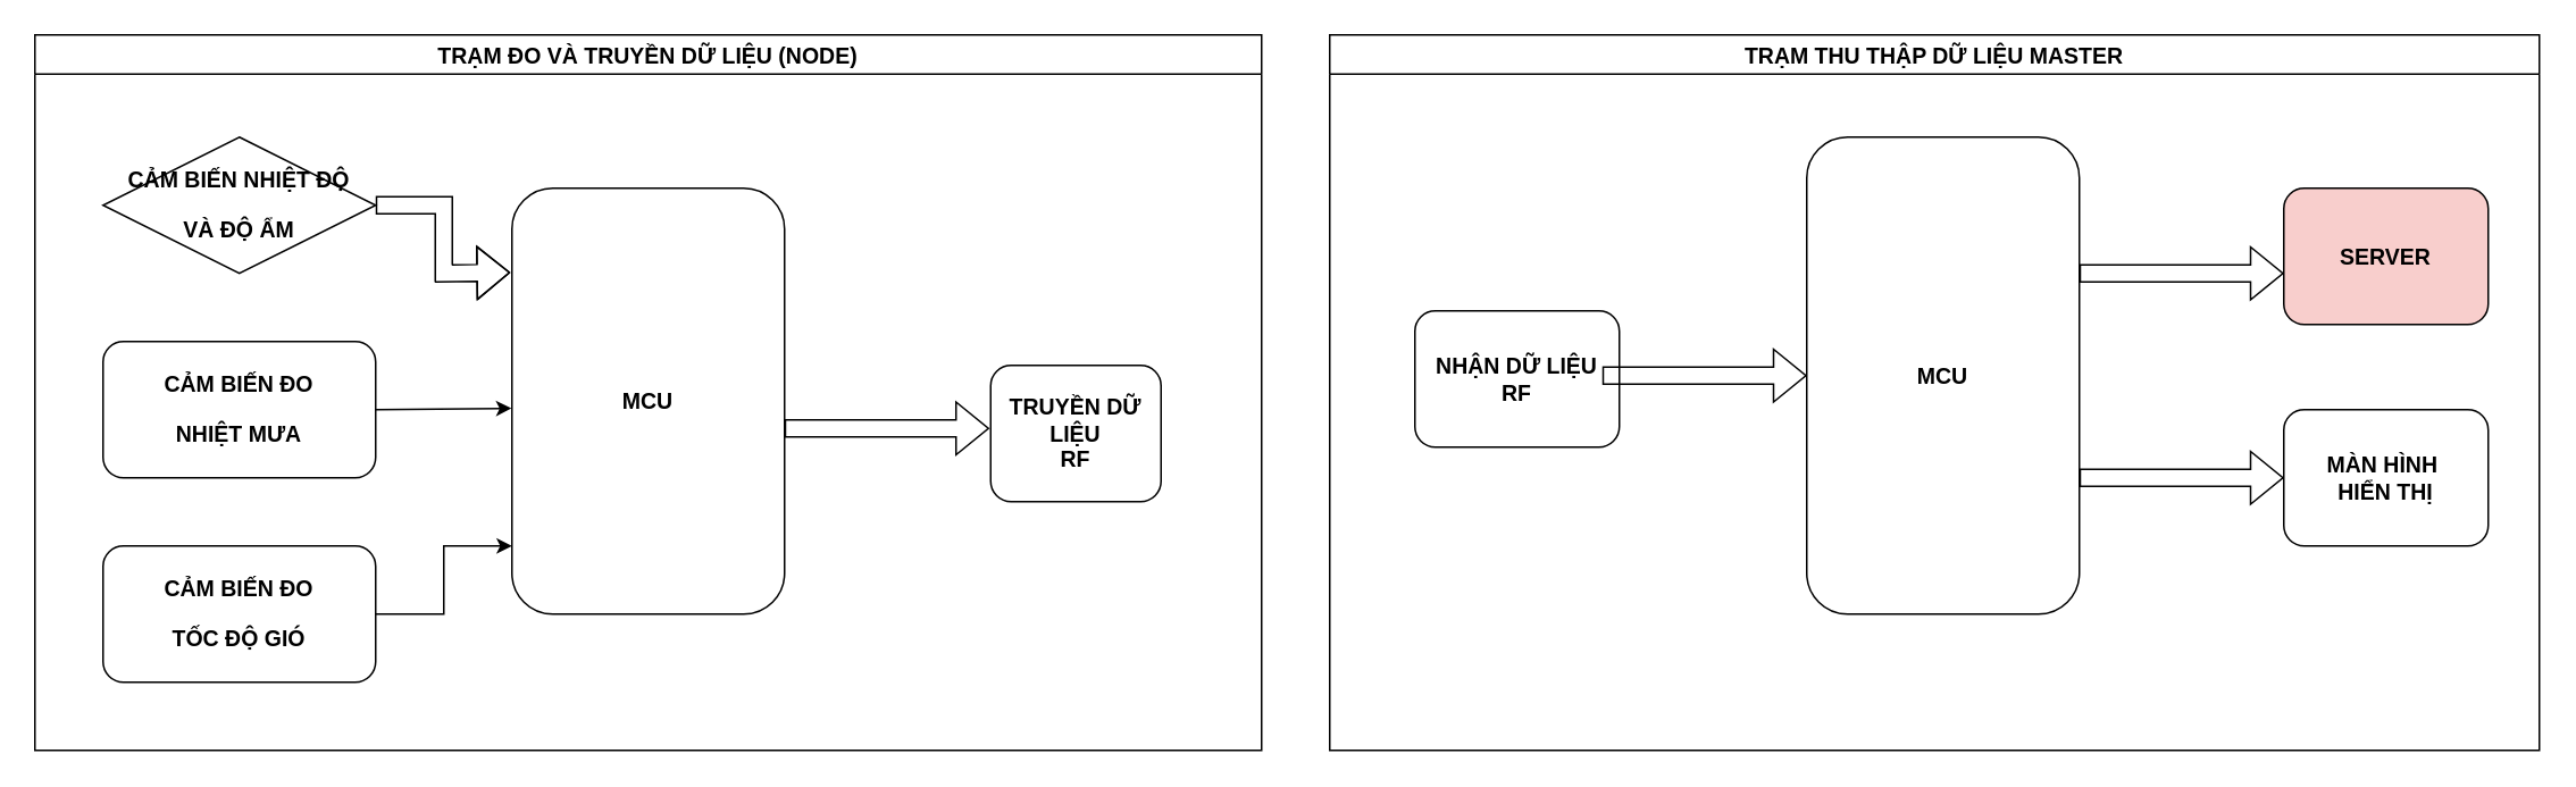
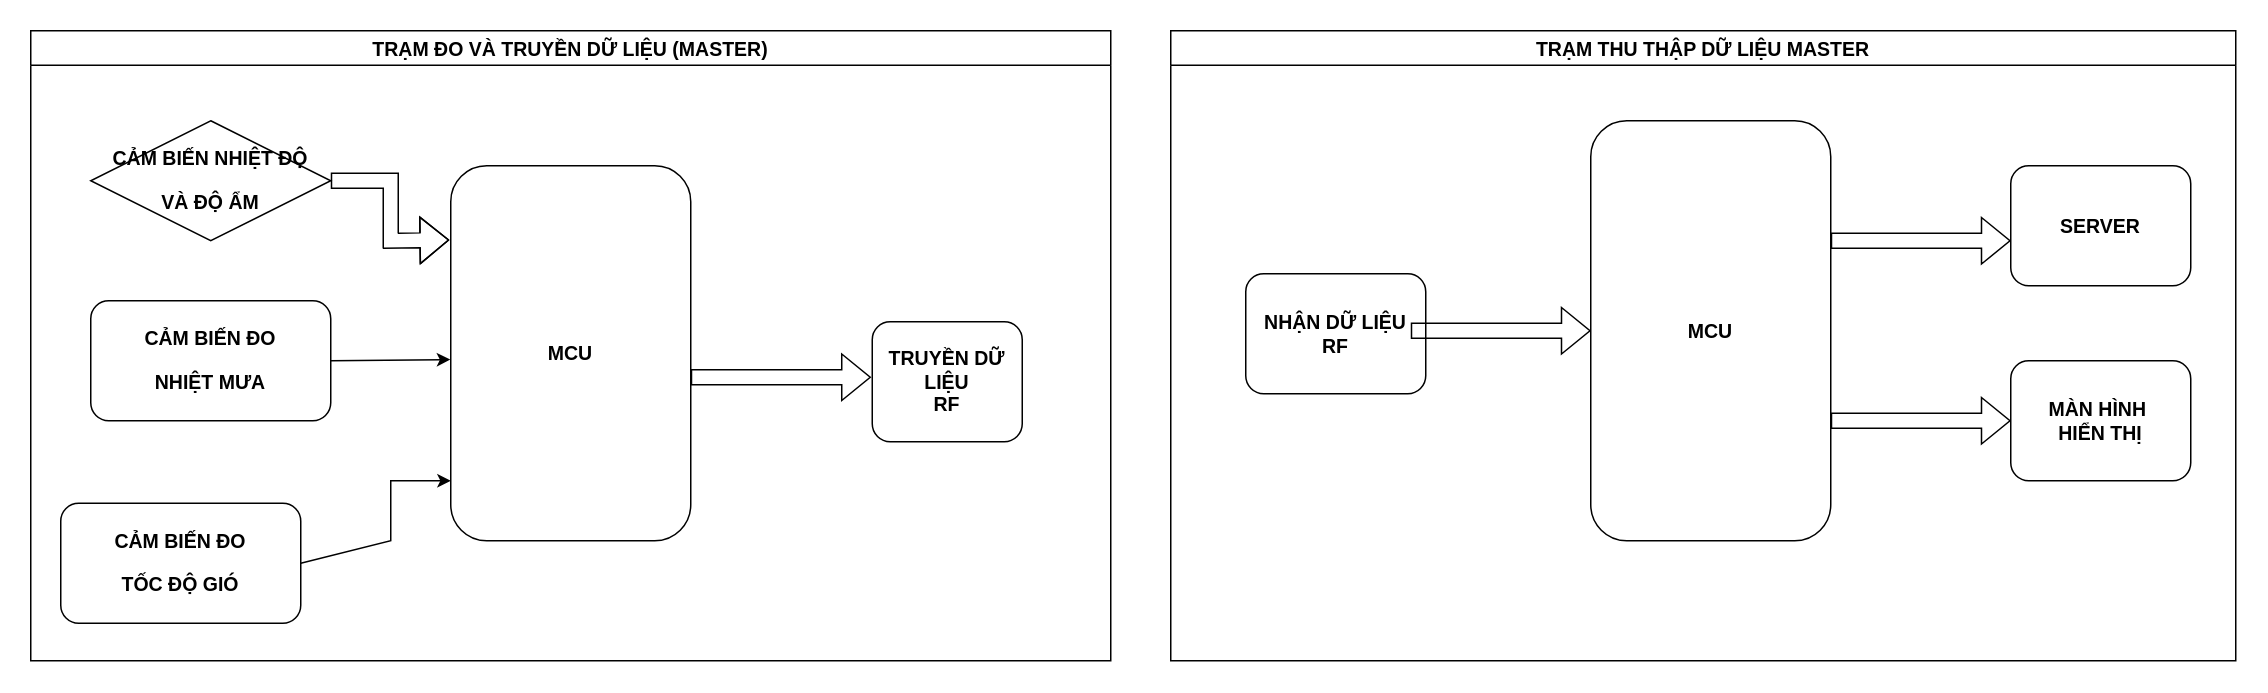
  <mxCell id="0" />
  <mxCell id="1" parent="0" />
  <mxCell id="2" value="&lt;p class=&quot;Listlevel2&quot; style=&quot;text-indent: 0cm; font-size: 13px;&quot;&gt;CẢM BIẾN NHIỆT ĐỘ&lt;/p&gt;&lt;p class=&quot;Listlevel2&quot; style=&quot;text-indent: 0cm; font-size: 13px;&quot;&gt;VÀ ĐỘ ẨM&lt;/p&gt;" style="rhombus;whiteSpace=wrap;html=1;fontStyle=1;fontSize=13;" parent="1" vertex="1"><mxGeometry x="60" y="80" width="160" height="80" as="geometry" /></mxCell>
  <mxCell id="3" value="&lt;b style=&quot;font-size: 13px;&quot;&gt;MCU&lt;/b&gt;" style="rounded=1;whiteSpace=wrap;html=1;fontSize=13;" parent="1" vertex="1"><mxGeometry x="300" y="110" width="160" height="250" as="geometry" /></mxCell>
  <mxCell id="4" value="&lt;p class=&quot;Listlevel2&quot; style=&quot;text-indent: 0cm; font-size: 13px;&quot;&gt;CẢM BIẾN ĐO&lt;/p&gt;&lt;p class=&quot;Listlevel2&quot; style=&quot;text-indent: 0cm; font-size: 13px;&quot;&gt;NHIỆT MƯA&lt;/p&gt;" style="rounded=1;whiteSpace=wrap;html=1;fontStyle=1;fontSize=13;" parent="1" vertex="1"><mxGeometry x="60" y="200" width="160" height="80" as="geometry" /></mxCell>
- <mxCell id="5" value="&lt;p class=&quot;Listlevel2&quot; style=&quot;text-indent: 0cm; font-size: 13px;&quot;&gt;CẢM BIẾN ĐO&lt;/p&gt;&lt;p class=&quot;Listlevel2&quot; style=&quot;text-indent: 0cm; font-size: 13px;&quot;&gt;TỐC ĐỘ GIÓ&lt;/p&gt;" style="rounded=1;whiteSpace=wrap;html=1;fontStyle=1;fontSize=13;" parent="1" vertex="1"><mxGeometry x="60" y="320" width="160" height="80" as="geometry" /></mxCell>
+ <mxCell id="5" value="&lt;p class=&quot;Listlevel2&quot; style=&quot;text-indent: 0cm; font-size: 13px;&quot;&gt;CẢM BIẾN ĐO&lt;/p&gt;&lt;p class=&quot;Listlevel2&quot; style=&quot;text-indent: 0cm; font-size: 13px;&quot;&gt;TỐC ĐỘ GIÓ&lt;/p&gt;" style="rounded=1;whiteSpace=wrap;html=1;fontStyle=1;fontSize=13;" parent="1" vertex="1"><mxGeometry x="40" y="335" width="160" height="80" as="geometry" /></mxCell>
  <mxCell id="6" value="" style="endArrow=classic;html=1;rounded=0;exitX=1;exitY=0.5;exitDx=0;exitDy=0;entryX=0;entryY=0.84;entryDx=0;entryDy=0;entryPerimeter=0;fontSize=13;" parent="1" source="5" target="3" edge="1"><mxGeometry width="50" height="50" relative="1" as="geometry"><mxPoint x="290" y="150" as="sourcePoint" /><mxPoint x="260" y="320" as="targetPoint" /><Array as="points"><mxPoint x="260" y="360" /><mxPoint x="260" y="320" /></Array></mxGeometry></mxCell>
  <mxCell id="7" value="" style="endArrow=classic;html=1;rounded=0;exitX=1;exitY=0.5;exitDx=0;exitDy=0;entryX=-0.002;entryY=0.517;entryDx=0;entryDy=0;entryPerimeter=0;fontSize=13;" parent="1" source="4" target="3" edge="1"><mxGeometry width="50" height="50" relative="1" as="geometry"><mxPoint x="260" y="270" as="sourcePoint" /><mxPoint x="310" y="220" as="targetPoint" /></mxGeometry></mxCell>
  <mxCell id="8" value="" style="shape=flexArrow;endArrow=classic;html=1;rounded=0;exitX=1;exitY=0.5;exitDx=0;exitDy=0;entryX=-0.006;entryY=0.198;entryDx=0;entryDy=0;entryPerimeter=0;fontSize=13;endSize=6;strokeWidth=1;" parent="1" source="2" target="3" edge="1"><mxGeometry width="50" height="50" relative="1" as="geometry"><mxPoint x="240" y="210" as="sourcePoint" /><mxPoint x="290" y="160" as="targetPoint" /><Array as="points"><mxPoint x="260" y="120" /><mxPoint x="260" y="160" /></Array></mxGeometry></mxCell>
- <mxCell id="9" value="TRẠM ĐO VÀ TRUYỀN DỮ LIỆU (NODE)" style="swimlane;whiteSpace=wrap;html=1;fontSize=13;" parent="1" vertex="1"><mxGeometry x="20" y="20" width="720" height="420" as="geometry" /></mxCell>
+ <mxCell id="9" value="TRẠM ĐO VÀ TRUYỀN DỮ LIỆU (MASTER)" style="swimlane;whiteSpace=wrap;html=1;fontSize=13;" parent="1" vertex="1"><mxGeometry x="20" y="20" width="720" height="420" as="geometry" /></mxCell>
  <mxCell id="10" value="" style="shape=flexArrow;endArrow=classic;startArrow=none;html=1;rounded=0;entryX=0;entryY=0.5;entryDx=0;entryDy=0;exitX=0.999;exitY=0.2;exitDx=0;exitDy=0;exitPerimeter=0;fontSize=13;startFill=0;" parent="9" edge="1"><mxGeometry width="100" height="100" relative="1" as="geometry"><mxPoint x="440.0" y="231" as="sourcePoint" /><mxPoint x="560.16" y="231" as="targetPoint" /></mxGeometry></mxCell>
  <mxCell id="11" value="TRUYỀN DỮ LIỆU&lt;div&gt;RF&lt;/div&gt;" style="rounded=1;whiteSpace=wrap;html=1;fontStyle=1;fontSize=13;" parent="9" vertex="1"><mxGeometry x="561" y="194" width="100" height="80" as="geometry" /></mxCell>
  <mxCell id="12" value="&lt;b style=&quot;font-size: 13px;&quot;&gt;MCU&lt;/b&gt;" style="rounded=1;whiteSpace=wrap;html=1;fontSize=13;" parent="1" vertex="1"><mxGeometry x="1060" y="80" width="160" height="280" as="geometry" /></mxCell>
- <mxCell id="13" value="SERVER" style="rounded=1;whiteSpace=wrap;html=1;fontStyle=1;fontSize=13;fillColor=#f8cecc;" parent="1" vertex="1"><mxGeometry x="1340" y="110" width="120" height="80" as="geometry" /></mxCell>
+ <mxCell id="13" value="SERVER" style="rounded=1;whiteSpace=wrap;html=1;fontStyle=1;fontSize=13;" parent="1" vertex="1"><mxGeometry x="1340" y="110" width="120" height="80" as="geometry" /></mxCell>
  <mxCell id="14" value="MÀN HÌNH&amp;nbsp;&lt;div&gt;HIỂN THỊ&lt;/div&gt;" style="rounded=1;whiteSpace=wrap;html=1;fontStyle=1;fontSize=13;" parent="1" vertex="1"><mxGeometry x="1340" y="240" width="120" height="80" as="geometry" /></mxCell>
  <mxCell id="15" value="" style="shape=flexArrow;endArrow=classic;startArrow=none;html=1;rounded=0;entryX=0;entryY=0.5;entryDx=0;entryDy=0;exitX=0.999;exitY=0.2;exitDx=0;exitDy=0;exitPerimeter=0;fontSize=13;startFill=0;" parent="1" edge="1"><mxGeometry width="100" height="100" relative="1" as="geometry"><mxPoint x="1220" y="280" as="sourcePoint" /><mxPoint x="1340" y="280" as="targetPoint" /></mxGeometry></mxCell>
  <mxCell id="16" value="" style="shape=flexArrow;endArrow=classic;startArrow=none;html=1;rounded=0;entryX=0;entryY=0.5;entryDx=0;entryDy=0;exitX=0.999;exitY=0.2;exitDx=0;exitDy=0;exitPerimeter=0;fontSize=13;startFill=0;" parent="1" edge="1"><mxGeometry width="100" height="100" relative="1" as="geometry"><mxPoint x="1220" y="160" as="sourcePoint" /><mxPoint x="1340" y="160" as="targetPoint" /></mxGeometry></mxCell>
  <mxCell id="17" value="TRẠM THU THẬP DỮ LIỆU MASTER" style="swimlane;whiteSpace=wrap;html=1;fontSize=13;" parent="1" vertex="1"><mxGeometry x="780" y="20" width="710" height="420" as="geometry" /></mxCell>
  <mxCell id="18" value="NHẬN DỮ LIỆU&lt;div&gt;RF&lt;/div&gt;" style="rounded=1;whiteSpace=wrap;html=1;fontStyle=1;fontSize=13;" parent="17" vertex="1"><mxGeometry x="50" y="162" width="120" height="80" as="geometry" /></mxCell>
  <mxCell id="19" value="" style="shape=flexArrow;endArrow=classic;startArrow=none;html=1;rounded=0;entryX=0;entryY=0.5;entryDx=0;entryDy=0;exitX=0.999;exitY=0.2;exitDx=0;exitDy=0;exitPerimeter=0;fontSize=13;startFill=0;" parent="17" edge="1"><mxGeometry width="100" height="100" relative="1" as="geometry"><mxPoint x="160" y="200" as="sourcePoint" /><mxPoint x="280" y="200" as="targetPoint" /></mxGeometry></mxCell>
